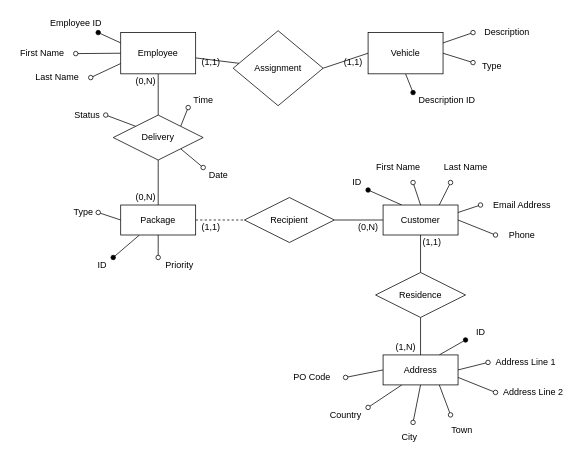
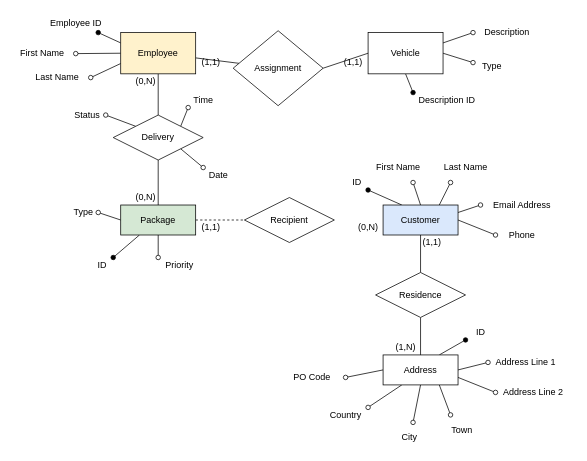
  <mxCell id="0" />
  <mxCell id="1" parent="0" />
  <mxCell id="2" value="" style="edgeStyle=none;rounded=0;orthogonalLoop=1;jettySize=auto;html=1;endArrow=none;endFill=0;" parent="1" source="7" target="42" edge="1"><mxGeometry relative="1" as="geometry" /></mxCell>
  <mxCell id="3" value="" style="edgeStyle=none;rounded=0;orthogonalLoop=1;jettySize=auto;html=1;endArrow=none;endFill=0;" parent="1" source="7" target="36" edge="1"><mxGeometry relative="1" as="geometry" /></mxCell>
  <mxCell id="4" style="edgeStyle=none;rounded=0;orthogonalLoop=1;jettySize=auto;html=1;exitX=0;exitY=0.25;exitDx=0;exitDy=0;endArrow=oval;endFill=1;" parent="1" source="7" edge="1"><mxGeometry relative="1" as="geometry"><mxPoint x="130" y="43" as="targetPoint" /></mxGeometry></mxCell>
  <mxCell id="5" style="edgeStyle=none;rounded=0;orthogonalLoop=1;jettySize=auto;html=1;exitX=0;exitY=0.5;exitDx=0;exitDy=0;endArrow=oval;endFill=0;" parent="1" source="7" edge="1"><mxGeometry relative="1" as="geometry"><mxPoint x="100" y="71" as="targetPoint" /></mxGeometry></mxCell>
  <mxCell id="6" style="edgeStyle=none;rounded=0;orthogonalLoop=1;jettySize=auto;html=1;exitX=0;exitY=0.75;exitDx=0;exitDy=0;endArrow=oval;endFill=0;" parent="1" source="7" edge="1"><mxGeometry relative="1" as="geometry"><mxPoint x="120" y="103" as="targetPoint" /></mxGeometry></mxCell>
- <mxCell id="7" value="Employee" style="whiteSpace=wrap;html=1;align=center;" parent="1" vertex="1"><mxGeometry x="160" y="43" width="100" height="55" as="geometry" /></mxCell>
+ <mxCell id="7" value="Employee" style="whiteSpace=wrap;html=1;align=center;fillColor=#fff2cc;" parent="1" vertex="1"><mxGeometry x="160" y="43" width="100" height="55" as="geometry" /></mxCell>
  <mxCell id="8" value="" style="edgeStyle=none;rounded=0;orthogonalLoop=1;jettySize=auto;html=1;endArrow=none;endFill=0;dashed=1;" parent="1" source="13" target="30" edge="1"><mxGeometry relative="1" as="geometry" /></mxCell>
  <mxCell id="9" style="edgeStyle=none;rounded=0;orthogonalLoop=1;jettySize=auto;html=1;exitX=0;exitY=0.5;exitDx=0;exitDy=0;endArrow=oval;endFill=0;" parent="1" source="13" edge="1"><mxGeometry relative="1" as="geometry"><mxPoint x="130" y="283" as="targetPoint" /></mxGeometry></mxCell>
  <mxCell id="10" style="edgeStyle=none;rounded=0;orthogonalLoop=1;jettySize=auto;html=1;exitX=0.25;exitY=1;exitDx=0;exitDy=0;endArrow=oval;endFill=1;" parent="1" source="13" edge="1"><mxGeometry relative="1" as="geometry"><mxPoint x="150" y="343" as="targetPoint" /></mxGeometry></mxCell>
  <mxCell id="11" style="edgeStyle=none;rounded=0;orthogonalLoop=1;jettySize=auto;html=1;exitX=0.5;exitY=1;exitDx=0;exitDy=0;endArrow=oval;endFill=0;" parent="1" source="13" edge="1"><mxGeometry relative="1" as="geometry"><mxPoint x="210" y="343" as="targetPoint" /></mxGeometry></mxCell>
  <mxCell id="12" style="rounded=0;orthogonalLoop=1;jettySize=auto;html=1;exitX=0.5;exitY=0;exitDx=0;exitDy=0;entryX=0.5;entryY=1;entryDx=0;entryDy=0;endArrow=none;endFill=0;" edge="1" parent="1" source="13" target="36"><mxGeometry relative="1" as="geometry" /></mxCell>
- <mxCell id="13" value="Package" style="whiteSpace=wrap;html=1;align=center;" parent="1" vertex="1"><mxGeometry x="160" y="273" width="100" height="40" as="geometry" /></mxCell>
+ <mxCell id="13" value="Package" style="whiteSpace=wrap;html=1;align=center;fillColor=#d5e8d4;" parent="1" vertex="1"><mxGeometry x="160" y="273" width="100" height="40" as="geometry" /></mxCell>
  <mxCell id="14" value="" style="edgeStyle=none;rounded=0;orthogonalLoop=1;jettySize=auto;html=1;endArrow=none;endFill=0;" parent="1" source="20" target="32" edge="1"><mxGeometry relative="1" as="geometry" /></mxCell>
  <mxCell id="15" style="edgeStyle=none;rounded=0;orthogonalLoop=1;jettySize=auto;html=1;exitX=0.5;exitY=0;exitDx=0;exitDy=0;endArrow=oval;endFill=0;" parent="1" source="20" edge="1"><mxGeometry relative="1" as="geometry"><mxPoint x="550" y="243" as="targetPoint" /></mxGeometry></mxCell>
  <mxCell id="16" style="edgeStyle=none;rounded=0;orthogonalLoop=1;jettySize=auto;html=1;exitX=0.75;exitY=0;exitDx=0;exitDy=0;endArrow=oval;endFill=0;" parent="1" source="20" edge="1"><mxGeometry relative="1" as="geometry"><mxPoint x="600" y="243" as="targetPoint" /></mxGeometry></mxCell>
  <mxCell id="17" style="edgeStyle=none;rounded=0;orthogonalLoop=1;jettySize=auto;html=1;exitX=1;exitY=0.25;exitDx=0;exitDy=0;endArrow=oval;endFill=0;" parent="1" source="20" edge="1"><mxGeometry relative="1" as="geometry"><mxPoint x="640" y="273" as="targetPoint" /></mxGeometry></mxCell>
  <mxCell id="18" style="edgeStyle=none;rounded=0;orthogonalLoop=1;jettySize=auto;html=1;exitX=1;exitY=0.5;exitDx=0;exitDy=0;endArrow=oval;endFill=0;" parent="1" source="20" edge="1"><mxGeometry relative="1" as="geometry"><mxPoint x="660" y="313" as="targetPoint" /></mxGeometry></mxCell>
  <mxCell id="19" style="edgeStyle=none;rounded=0;orthogonalLoop=1;jettySize=auto;html=1;exitX=0.25;exitY=0;exitDx=0;exitDy=0;endArrow=oval;endFill=1;" parent="1" source="20" edge="1"><mxGeometry relative="1" as="geometry"><mxPoint x="490" y="253" as="targetPoint" /></mxGeometry></mxCell>
- <mxCell id="20" value="Customer" style="whiteSpace=wrap;html=1;align=center;" parent="1" vertex="1"><mxGeometry x="510" y="273" width="100" height="40" as="geometry" /></mxCell>
+ <mxCell id="20" value="Customer" style="whiteSpace=wrap;html=1;align=center;fillColor=#dae8fc;" parent="1" vertex="1"><mxGeometry x="510" y="273" width="100" height="40" as="geometry" /></mxCell>
  <mxCell id="21" style="edgeStyle=none;rounded=0;orthogonalLoop=1;jettySize=auto;html=1;exitX=1;exitY=0.5;exitDx=0;exitDy=0;endArrow=oval;endFill=0;" parent="1" source="28" edge="1"><mxGeometry relative="1" as="geometry"><mxPoint x="650" y="483" as="targetPoint" /></mxGeometry></mxCell>
  <mxCell id="22" style="edgeStyle=none;rounded=0;orthogonalLoop=1;jettySize=auto;html=1;exitX=1;exitY=0.75;exitDx=0;exitDy=0;endArrow=oval;endFill=0;" parent="1" source="28" edge="1"><mxGeometry relative="1" as="geometry"><mxPoint x="660" y="523" as="targetPoint" /></mxGeometry></mxCell>
  <mxCell id="23" style="edgeStyle=none;rounded=0;orthogonalLoop=1;jettySize=auto;html=1;exitX=0.75;exitY=1;exitDx=0;exitDy=0;endArrow=oval;endFill=0;" parent="1" source="28" edge="1"><mxGeometry relative="1" as="geometry"><mxPoint x="600" y="553" as="targetPoint" /></mxGeometry></mxCell>
  <mxCell id="24" style="edgeStyle=none;rounded=0;orthogonalLoop=1;jettySize=auto;html=1;exitX=0.5;exitY=1;exitDx=0;exitDy=0;endArrow=oval;endFill=0;" parent="1" source="28" edge="1"><mxGeometry relative="1" as="geometry"><mxPoint x="550" y="563" as="targetPoint" /></mxGeometry></mxCell>
  <mxCell id="25" style="edgeStyle=none;rounded=0;orthogonalLoop=1;jettySize=auto;html=1;exitX=0.25;exitY=1;exitDx=0;exitDy=0;endArrow=oval;endFill=0;" parent="1" source="28" edge="1"><mxGeometry relative="1" as="geometry"><mxPoint x="490" y="543" as="targetPoint" /></mxGeometry></mxCell>
  <mxCell id="26" style="edgeStyle=none;rounded=0;orthogonalLoop=1;jettySize=auto;html=1;exitX=0;exitY=0.5;exitDx=0;exitDy=0;endArrow=oval;endFill=0;" parent="1" source="28" edge="1"><mxGeometry relative="1" as="geometry"><mxPoint x="460" y="503" as="targetPoint" /></mxGeometry></mxCell>
  <mxCell id="27" style="edgeStyle=none;rounded=0;orthogonalLoop=1;jettySize=auto;html=1;exitX=0.75;exitY=0;exitDx=0;exitDy=0;endArrow=oval;endFill=1;" parent="1" source="28" edge="1"><mxGeometry relative="1" as="geometry"><mxPoint x="620" y="453" as="targetPoint" /></mxGeometry></mxCell>
  <mxCell id="28" value="Address" style="whiteSpace=wrap;html=1;align=center;" parent="1" vertex="1"><mxGeometry x="510" y="473" width="100" height="40" as="geometry" /></mxCell>
- <mxCell id="29" value="" style="edgeStyle=none;rounded=0;orthogonalLoop=1;jettySize=auto;html=1;endArrow=none;endFill=0;" parent="1" source="30" target="20" edge="1"><mxGeometry relative="1" as="geometry" /></mxCell>
  <mxCell id="30" value="Recipient" style="shape=rhombus;perimeter=rhombusPerimeter;whiteSpace=wrap;html=1;align=center;" parent="1" vertex="1"><mxGeometry x="325" y="263" width="120" height="60" as="geometry" /></mxCell>
  <mxCell id="31" value="" style="edgeStyle=none;rounded=0;orthogonalLoop=1;jettySize=auto;html=1;endArrow=none;endFill=0;" parent="1" source="32" target="28" edge="1"><mxGeometry relative="1" as="geometry" /></mxCell>
  <mxCell id="32" value="Residence" style="shape=rhombus;perimeter=rhombusPerimeter;whiteSpace=wrap;html=1;align=center;" parent="1" vertex="1"><mxGeometry x="500" y="363" width="120" height="60" as="geometry" /></mxCell>
  <mxCell id="33" style="edgeStyle=none;rounded=0;orthogonalLoop=1;jettySize=auto;html=1;exitX=1;exitY=1;exitDx=0;exitDy=0;endArrow=oval;endFill=0;" parent="1" source="36" edge="1"><mxGeometry relative="1" as="geometry"><mxPoint x="270" y="223" as="targetPoint" /></mxGeometry></mxCell>
  <mxCell id="34" style="edgeStyle=none;rounded=0;orthogonalLoop=1;jettySize=auto;html=1;exitX=1;exitY=0;exitDx=0;exitDy=0;endArrow=oval;endFill=0;" parent="1" source="36" edge="1"><mxGeometry relative="1" as="geometry"><mxPoint x="250" y="143" as="targetPoint" /></mxGeometry></mxCell>
  <mxCell id="35" style="edgeStyle=none;rounded=0;orthogonalLoop=1;jettySize=auto;html=1;exitX=0;exitY=0;exitDx=0;exitDy=0;endArrow=oval;endFill=0;" parent="1" source="36" edge="1"><mxGeometry relative="1" as="geometry"><mxPoint x="140" y="153" as="targetPoint" /></mxGeometry></mxCell>
  <mxCell id="36" value="Delivery" style="shape=rhombus;perimeter=rhombusPerimeter;whiteSpace=wrap;html=1;align=center;" parent="1" vertex="1"><mxGeometry x="150" y="153" width="120" height="60" as="geometry" /></mxCell>
  <mxCell id="37" style="edgeStyle=none;rounded=0;orthogonalLoop=1;jettySize=auto;html=1;exitX=0.5;exitY=1;exitDx=0;exitDy=0;endArrow=oval;endFill=1;" parent="1" source="40" edge="1"><mxGeometry relative="1" as="geometry"><mxPoint x="550" y="123" as="targetPoint" /></mxGeometry></mxCell>
  <mxCell id="38" style="edgeStyle=none;rounded=0;orthogonalLoop=1;jettySize=auto;html=1;exitX=1;exitY=0.5;exitDx=0;exitDy=0;endArrow=oval;endFill=0;" parent="1" source="40" edge="1"><mxGeometry relative="1" as="geometry"><mxPoint x="630" y="83" as="targetPoint" /></mxGeometry></mxCell>
  <mxCell id="39" style="edgeStyle=none;rounded=0;orthogonalLoop=1;jettySize=auto;html=1;exitX=1;exitY=0.25;exitDx=0;exitDy=0;endArrow=oval;endFill=0;" edge="1" parent="1" source="40"><mxGeometry relative="1" as="geometry"><mxPoint x="630" y="43" as="targetPoint" /></mxGeometry></mxCell>
  <mxCell id="40" value="Vehicle" style="whiteSpace=wrap;html=1;align=center;" parent="1" vertex="1"><mxGeometry x="490" y="43" width="100" height="55" as="geometry" /></mxCell>
  <mxCell id="41" style="rounded=0;orthogonalLoop=1;jettySize=auto;html=1;exitX=1;exitY=0.5;exitDx=0;exitDy=0;entryX=0;entryY=0.5;entryDx=0;entryDy=0;endArrow=none;endFill=0;" parent="1" source="42" target="40" edge="1"><mxGeometry relative="1" as="geometry" /></mxCell>
  <mxCell id="42" value="Assignment" style="shape=rhombus;perimeter=rhombusPerimeter;whiteSpace=wrap;html=1;align=center;" parent="1" vertex="1"><mxGeometry x="310" y="40.5" width="120" height="100" as="geometry" /></mxCell>
  <mxCell id="43" value="Date" style="text;html=1;align=center;verticalAlign=middle;resizable=0;points=[];autosize=1;" parent="1" vertex="1"><mxGeometry x="270" y="223" width="40" height="20" as="geometry" /></mxCell>
  <mxCell id="44" value="Description ID" style="text;html=1;align=center;verticalAlign=middle;resizable=0;points=[];autosize=1;" parent="1" vertex="1"><mxGeometry x="550" y="123" width="90" height="20" as="geometry" /></mxCell>
  <mxCell id="45" value="Type" style="text;html=1;align=center;verticalAlign=middle;resizable=0;points=[];autosize=1;" parent="1" vertex="1"><mxGeometry x="635" y="78" width="40" height="20" as="geometry" /></mxCell>
  <mxCell id="46" value="Employee ID" style="text;html=1;align=center;verticalAlign=middle;resizable=0;points=[];autosize=1;" parent="1" vertex="1"><mxGeometry x="60" y="20.5" width="80" height="20" as="geometry" /></mxCell>
  <mxCell id="47" value="First Name" style="text;html=1;align=center;verticalAlign=middle;resizable=0;points=[];autosize=1;" parent="1" vertex="1"><mxGeometry x="20" y="60.5" width="70" height="20" as="geometry" /></mxCell>
  <mxCell id="48" value="Last Name" style="text;html=1;align=center;verticalAlign=middle;resizable=0;points=[];autosize=1;" parent="1" vertex="1"><mxGeometry x="40" y="93" width="70" height="20" as="geometry" /></mxCell>
  <mxCell id="49" value="Type" style="text;html=1;align=center;verticalAlign=middle;resizable=0;points=[];autosize=1;" parent="1" vertex="1"><mxGeometry x="90" y="273" width="40" height="20" as="geometry" /></mxCell>
  <mxCell id="50" value="ID" style="text;html=1;align=center;verticalAlign=middle;resizable=0;points=[];autosize=1;" parent="1" vertex="1"><mxGeometry x="120" y="343" width="30" height="20" as="geometry" /></mxCell>
  <mxCell id="51" value="Priority" style="text;html=1;align=center;verticalAlign=middle;resizable=0;points=[];autosize=1;" parent="1" vertex="1"><mxGeometry x="212.5" y="343" width="50" height="20" as="geometry" /></mxCell>
  <mxCell id="52" value="Time" style="text;html=1;align=center;verticalAlign=middle;resizable=0;points=[];autosize=1;" parent="1" vertex="1"><mxGeometry x="250" y="123" width="40" height="20" as="geometry" /></mxCell>
  <mxCell id="53" value="Status" style="text;html=1;align=center;verticalAlign=middle;resizable=0;points=[];autosize=1;" parent="1" vertex="1"><mxGeometry x="90" y="143" width="50" height="20" as="geometry" /></mxCell>
  <mxCell id="54" value="First Name" style="text;html=1;align=center;verticalAlign=middle;resizable=0;points=[];autosize=1;" parent="1" vertex="1"><mxGeometry x="495" y="213" width="70" height="20" as="geometry" /></mxCell>
  <mxCell id="55" value="Last Name" style="text;html=1;align=center;verticalAlign=middle;resizable=0;points=[];autosize=1;" parent="1" vertex="1"><mxGeometry x="585" y="213" width="70" height="20" as="geometry" /></mxCell>
  <mxCell id="56" value="Email Address" style="text;html=1;align=center;verticalAlign=middle;resizable=0;points=[];autosize=1;" parent="1" vertex="1"><mxGeometry x="650" y="263" width="90" height="20" as="geometry" /></mxCell>
  <mxCell id="57" value="Phone" style="text;html=1;align=center;verticalAlign=middle;resizable=0;points=[];autosize=1;" parent="1" vertex="1"><mxGeometry x="670" y="303" width="50" height="20" as="geometry" /></mxCell>
  <mxCell id="58" value="Address Line 1" style="text;html=1;align=center;verticalAlign=middle;resizable=0;points=[];autosize=1;" parent="1" vertex="1"><mxGeometry x="650" y="473" width="100" height="20" as="geometry" /></mxCell>
  <mxCell id="59" value="Address Line 2" style="text;html=1;align=center;verticalAlign=middle;resizable=0;points=[];autosize=1;" parent="1" vertex="1"><mxGeometry x="660" y="513" width="100" height="20" as="geometry" /></mxCell>
  <mxCell id="60" value="Town" style="text;html=1;align=center;verticalAlign=middle;resizable=0;points=[];autosize=1;" parent="1" vertex="1"><mxGeometry x="595" y="563" width="40" height="20" as="geometry" /></mxCell>
  <mxCell id="61" value="City" style="text;html=1;align=center;verticalAlign=middle;resizable=0;points=[];autosize=1;" parent="1" vertex="1"><mxGeometry x="525" y="573" width="40" height="20" as="geometry" /></mxCell>
  <mxCell id="62" value="PO Code" style="text;html=1;align=center;verticalAlign=middle;resizable=0;points=[];autosize=1;" parent="1" vertex="1"><mxGeometry x="385" y="493" width="60" height="20" as="geometry" /></mxCell>
  <mxCell id="63" value="Country" style="text;html=1;align=center;verticalAlign=middle;resizable=0;points=[];autosize=1;" parent="1" vertex="1"><mxGeometry x="430" y="543" width="60" height="20" as="geometry" /></mxCell>
  <mxCell id="64" value="ID" style="text;html=1;align=center;verticalAlign=middle;resizable=0;points=[];autosize=1;" parent="1" vertex="1"><mxGeometry x="460" y="233" width="30" height="20" as="geometry" /></mxCell>
  <mxCell id="65" value="ID" style="text;html=1;align=center;verticalAlign=middle;resizable=0;points=[];autosize=1;" parent="1" vertex="1"><mxGeometry x="625" y="433" width="30" height="20" as="geometry" /></mxCell>
  <mxCell id="66" value="(0,N)" style="text;html=1;align=center;verticalAlign=middle;resizable=0;points=[];autosize=1;" parent="1" vertex="1"><mxGeometry x="172.5" y="98" width="40" height="20" as="geometry" /></mxCell>
  <mxCell id="67" value="(0,N)" style="text;html=1;align=center;verticalAlign=middle;resizable=0;points=[];autosize=1;" parent="1" vertex="1"><mxGeometry x="172.5" y="253" width="40" height="20" as="geometry" /></mxCell>
  <mxCell id="68" value="(1,1)" style="text;html=1;align=center;verticalAlign=middle;resizable=0;points=[];autosize=1;" parent="1" vertex="1"><mxGeometry x="260" y="293" width="40" height="20" as="geometry" /></mxCell>
  <mxCell id="69" value="(0,N)" style="text;html=1;align=center;verticalAlign=middle;resizable=0;points=[];autosize=1;" parent="1" vertex="1"><mxGeometry x="470" y="293" width="40" height="20" as="geometry" /></mxCell>
  <mxCell id="70" value="(1,1)" style="text;html=1;align=center;verticalAlign=middle;resizable=0;points=[];autosize=1;" parent="1" vertex="1"><mxGeometry x="555" y="313" width="40" height="20" as="geometry" /></mxCell>
  <mxCell id="71" value="(1,N)" style="text;html=1;align=center;verticalAlign=middle;resizable=0;points=[];autosize=1;" parent="1" vertex="1"><mxGeometry x="520" y="453" width="40" height="20" as="geometry" /></mxCell>
  <mxCell id="72" value="(1,1)" style="text;html=1;align=center;verticalAlign=middle;resizable=0;points=[];autosize=1;" parent="1" vertex="1"><mxGeometry x="260" y="73" width="40" height="20" as="geometry" /></mxCell>
  <mxCell id="73" value="(1,1)" style="text;html=1;align=center;verticalAlign=middle;resizable=0;points=[];autosize=1;" parent="1" vertex="1"><mxGeometry x="450" y="73" width="40" height="20" as="geometry" /></mxCell>
  <mxCell id="74" value="Description" style="text;html=1;align=center;verticalAlign=middle;resizable=0;points=[];autosize=1;" vertex="1" parent="1"><mxGeometry x="635" y="33" width="80" height="20" as="geometry" /></mxCell>
